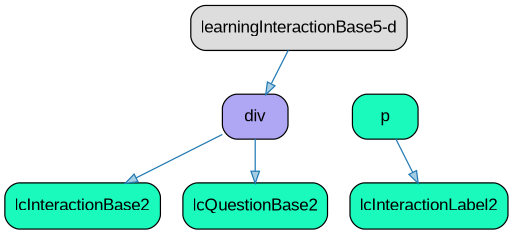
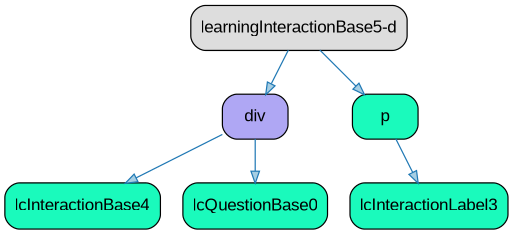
  strict digraph {
    node [fillcolor="#1AFABC" fontname=Arial shape=Mrecord style=filled]
    edge [color="#1f78b4" fillcolor="#a6cee3"]
    n1 [fillcolor="#DDDDDD" label="learningInteractionBase5-d"]
    n2 [fillcolor="#AFA7F4" label=div]
    n3 [label=p]
-   n4 [label=lcInteractionBase2]
-   n5 [label=lcQuestionBase2]
-   n6 [label=lcInteractionLabel2]
+   n4 [label=lcInteractionBase4]
+   n5 [label=lcQuestionBase0]
+   n6 [label=lcInteractionLabel3]
    n1 -> n2
+   n1 -> n3
    n2 -> n4
    n2 -> n5
    n3 -> n6
  }
